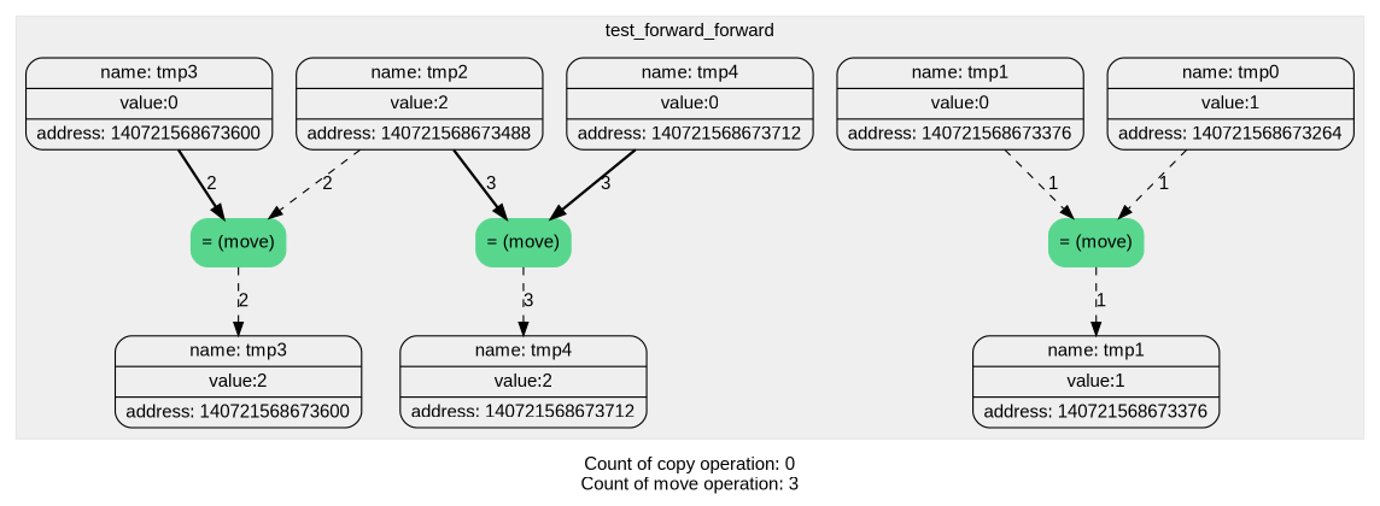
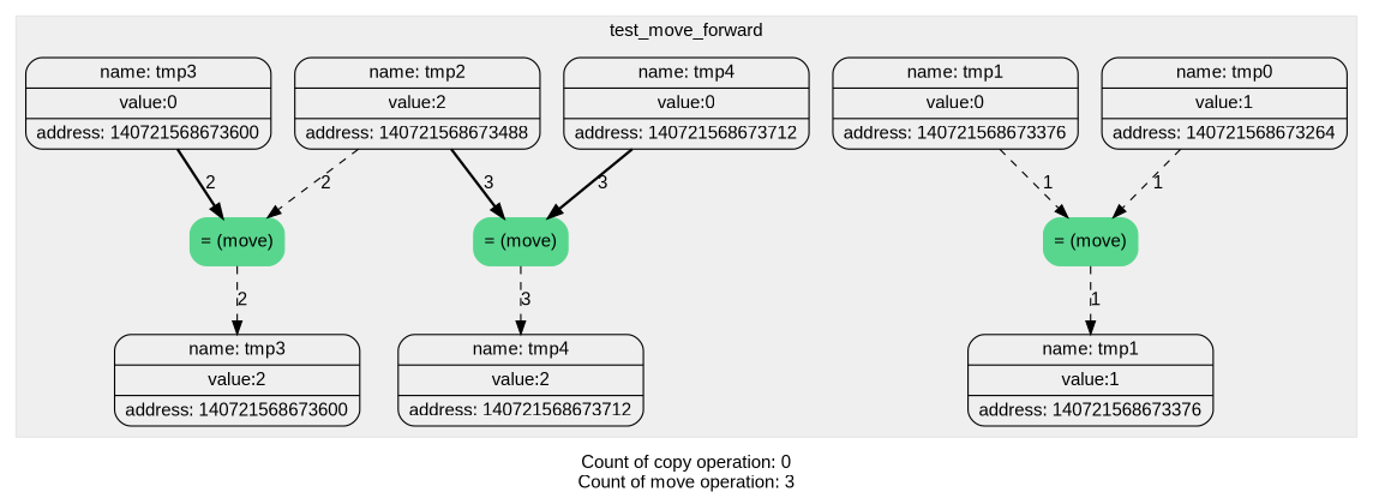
  digraph {
    label="Count of copy operation: 0\nCount of move operation: 3"
    trankdir=HR
    fontname="Liberation Sans"
    node [shape=Mrecord fontname="Liberation Sans"]
    edge [style=dashed fontname="Liberation Sans"]
    n1 [label="{ {name: tmp0} | {value:1} | {address: 140721568673264}} "]
    n2 [color="#58D68D" label="= (move)" style=filled]
    n3 [label="{ {name: tmp1} | {value:0} | {address: 140721568673376}} "]
    n4 [label="{ {name: tmp1} | {value:1} | {address: 140721568673376}} "]
    n5 [label="{ {name: tmp2} | {value:2} | {address: 140721568673488}} "]
    n6 [color="#58D68D" label="= (move)" style=filled]
    n7 [color="#58D68D" label="= (move)" style=filled]
    n8 [label="{ {name: tmp3} | {value:0} | {address: 140721568673600}} "]
    n9 [label="{ {name: tmp3} | {value:2} | {address: 140721568673600}} "]
    n10 [label="{ {name: tmp4} | {value:0} | {address: 140721568673712}} "]
    n11 [label="{ {name: tmp4} | {value:2} | {address: 140721568673712}} "]
    subgraph cluster_1 {
      color="#00000010"
-     label=test_forward_forward
+     label=test_move_forward
      style=filled
      n1
      n2
      n3
      n4
      n5
      n6
      n7
      n8
      n9
      n10
      n11
    }
    n1 -> n2 [label=1]
    n2 -> n4 [label=1]
    n3 -> n2 [label=1]
    n5 -> n6 [label=2]
    n5 -> n7 [label=3 style=bold]
    n6 -> n9 [label=2]
    n7 -> n11 [label=3]
    n8 -> n6 [label=2 style=bold]
    n10 -> n7 [label=3 style=bold]
  }
